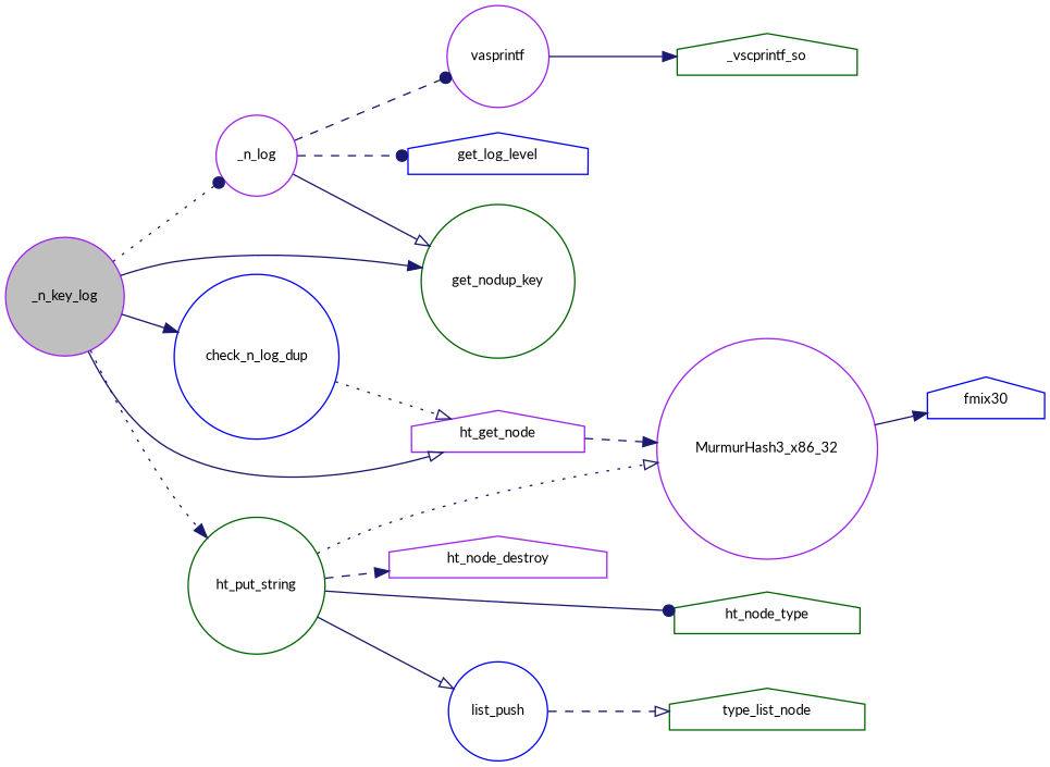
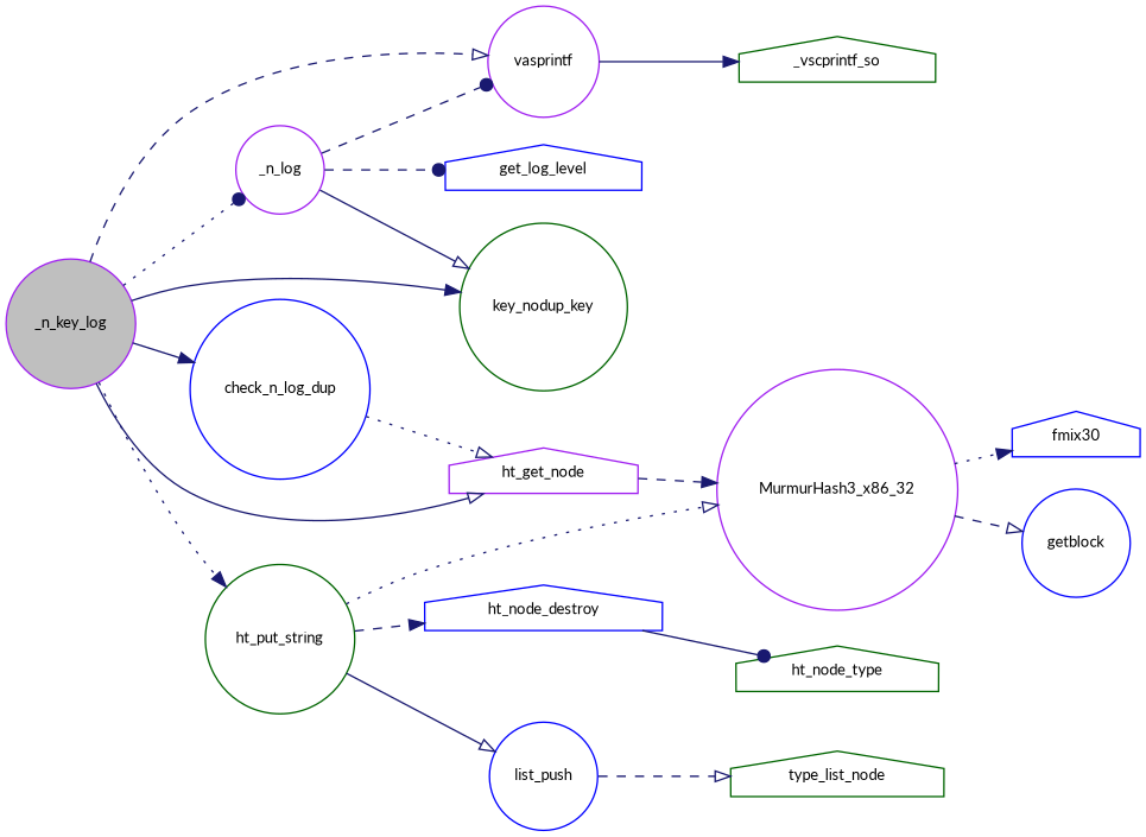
  digraph {
    fontname=Lato
    rankdir=LR
    node [color=purple fillcolor=white fontname=Lato fontsize=10 shape=circle style=filled]
    edge [arrowhead=onormal color=midnightblue fontname=Lato fontsize=10 labelfontname=Helvetica labelfontsize=10 style=solid]
    n1 [fillcolor=grey75 fontcolor=black height=0.2 label=_n_key_log width=0.4]
    n2 [height=0.2 label=_n_log width=0.4]
    n3 [height=0.2 label=vasprintf width=0.4]
    n4 [color=blue height=0.2 label=check_n_log_dup width=0.4]
-   n5 [color=darkgreen height=0.2 label=get_nodup_key width=0.4]
+   n5 [color=darkgreen height=0.2 label=key_nodup_key width=0.4]
    n6 [height=0.2 label=ht_get_node shape=house width=0.4]
    n7 [color=darkgreen height=0.2 label=ht_put_string width=0.4]
    n8 [color=blue height=0.2 label=get_log_level shape=house width=0.4]
    n9 [color=darkgreen height=0.2 label=_vscprintf_so shape=house width=0.4]
    n10 [height=0.2 label=MurmurHash3_x86_32 width=0.4]
-   n11 [height=0.2 label=ht_node_destroy shape=house width=0.4]
+   n11 [color=blue height=0.2 label=ht_node_destroy shape=house width=0.4]
    n12 [color=darkgreen height=0.2 label=ht_node_type shape=house width=0.4]
    n13 [color=blue height=0.2 label=list_push width=0.4]
    n14 [color=blue height=0.2 label=fmix30 shape=house width=0.4]
+   n15 [color=blue height=0.2 label=getblock width=0.4]
    n16 [color=darkgreen height=0.2 label=type_list_node shape=house width=0.4]
    n1 -> n2 [arrowhead=dot style=dotted]
+   n1 -> n3 [style=dashed]
    n1 -> n4 [arrowhead=normal]
    n1 -> n5 [arrowhead=normal]
    n1 -> n6
    n1 -> n7 [arrowhead=normal style=dotted]
    n2 -> n3 [arrowhead=dot style=dashed]
    n2 -> n5
    n2 -> n8 [arrowhead=dot style=dashed]
    n3 -> n9 [arrowhead=normal]
    n4 -> n6 [style=dotted]
    n6 -> n10 [arrowhead=normal style=dashed]
    n7 -> n10 [style=dotted]
    n7 -> n11 [arrowhead=normal style=dashed]
-   n7 -> n12 [arrowhead=dot]
+   n11 -> n12 [arrowhead=dot]
    n7 -> n13
-   n10 -> n14 [arrowhead=normal]
+   n10 -> n14 [arrowhead=normal style=dotted]
+   n10 -> n15 [style=dashed]
    n13 -> n16 [style=dashed]
  }
